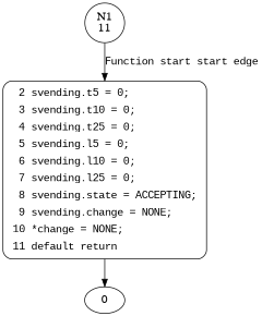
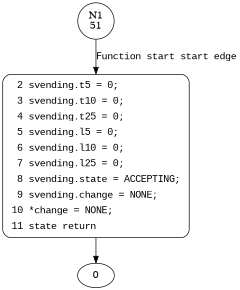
  digraph {
-   n1 [label="N1\n11" shape=circle]
-   n2 [fillcolor=white fontname="Courier New" label=<<table border="0" cellborder="0" cellpadding="3" bgcolor="white"><tr><td align="right">2</td><td align="left">svending.t5 = 0;</td></tr><tr><td align="right">3</td><td align="left">svending.t10 = 0;</td></tr><tr><td align="right">4</td><td align="left">svending.t25 = 0;</td></tr><tr><td align="right">5</td><td align="left">svending.l5 = 0;</td></tr><tr><td align="right">6</td><td align="left">svending.l10 = 0;</td></tr><tr><td align="right">7</td><td align="left">svending.l25 = 0;</td></tr><tr><td align="right">8</td><td align="left">svending.state = ACCEPTING;</td></tr><tr><td align="right">9</td><td align="left">svending.change = NONE;</td></tr><tr><td align="right">10</td><td align="left">*change = NONE;</td></tr><tr><td align="right">11</td><td align="left">default return</td></tr></table>> penwidth=1 shape=Mrecord style="filled,bold"]
+   n1 [label="N1\n51" shape=circle]
+   n2 [fillcolor=white fontname="Courier New" label=<<table border="0" cellborder="0" cellpadding="3" bgcolor="white"><tr><td align="right">2</td><td align="left">svending.t5 = 0;</td></tr><tr><td align="right">3</td><td align="left">svending.t10 = 0;</td></tr><tr><td align="right">4</td><td align="left">svending.t25 = 0;</td></tr><tr><td align="right">5</td><td align="left">svending.l5 = 0;</td></tr><tr><td align="right">6</td><td align="left">svending.l10 = 0;</td></tr><tr><td align="right">7</td><td align="left">svending.l25 = 0;</td></tr><tr><td align="right">8</td><td align="left">svending.state = ACCEPTING;</td></tr><tr><td align="right">9</td><td align="left">svending.change = NONE;</td></tr><tr><td align="right">10</td><td align="left">*change = NONE;</td></tr><tr><td align="right">11</td><td align="left">state return</td></tr></table>> penwidth=1 shape=Mrecord style="filled,bold"]
    0
    n1 -> n2 [fontname="Courier New" label="Function start start edge"]
    n2 -> 0
  }
